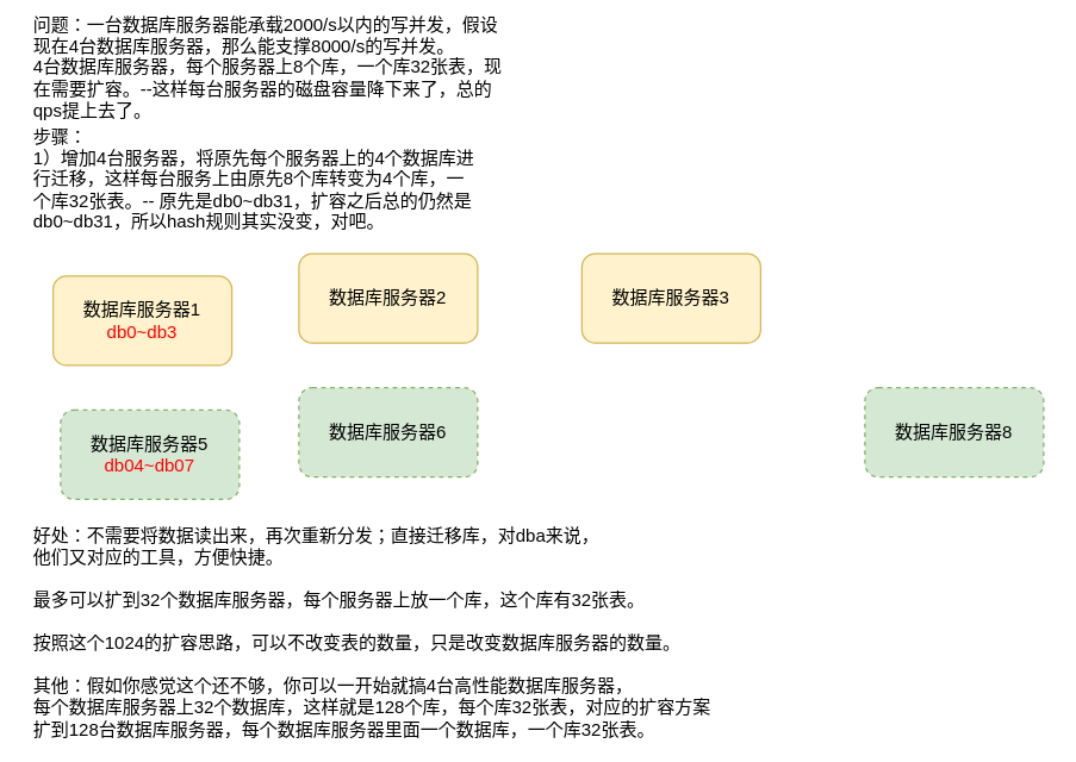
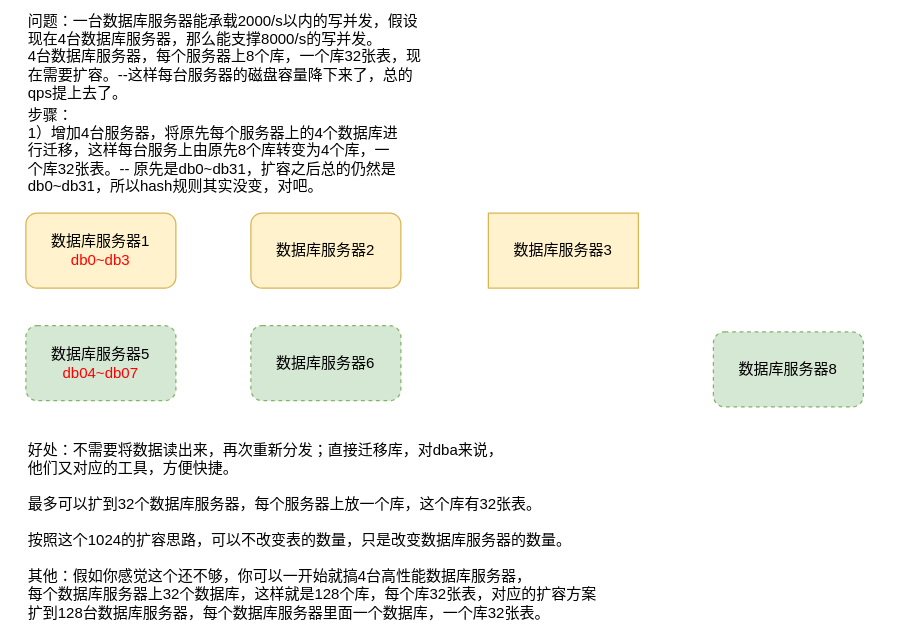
  <mxCell id="0" />
  <mxCell id="1" parent="0" />
  <mxCell id="2" value="问题：一台数据库服务器能承载2000/s以内的写并发，假设现在4台数据库服务器，那么能支撑8000/s的写并发。&lt;br&gt;4台数据库服务器，每个服务器上8个库，一个库32张表，现在需要扩容。--这样每台服务器的磁盘容量降下来了，总的qps提上去了。" style="text;html=1;strokeColor=none;fillColor=none;align=left;verticalAlign=middle;whiteSpace=wrap;rounded=0;" vertex="1" parent="1"><mxGeometry x="20" y="20" width="320" height="50" as="geometry" /></mxCell>
- <mxCell id="3" value="数据库服务器1&lt;br&gt;&lt;font color=&quot;#ff0000&quot;&gt;db0~db3&lt;/font&gt;" style="rounded=1;whiteSpace=wrap;html=1;fillColor=#fff2cc;strokeColor=#d6b656;" vertex="1" parent="1"><mxGeometry x="35" y="185" width="120" height="60" as="geometry" /></mxCell>
+ <mxCell id="3" value="数据库服务器1&lt;br&gt;&lt;font color=&quot;#ff0000&quot;&gt;db0~db3&lt;/font&gt;" style="rounded=1;whiteSpace=wrap;html=1;fillColor=#fff2cc;strokeColor=#d6b656;" vertex="1" parent="1"><mxGeometry x="20" y="170" width="120" height="60" as="geometry" /></mxCell>
  <mxCell id="4" value="&lt;span style=&quot;white-space: normal&quot;&gt;数据库服务器2&lt;/span&gt;" style="rounded=1;whiteSpace=wrap;html=1;fillColor=#fff2cc;strokeColor=#d6b656;" vertex="1" parent="1"><mxGeometry x="200" y="170" width="120" height="60" as="geometry" /></mxCell>
- <mxCell id="5" value="&lt;span style=&quot;white-space: normal&quot;&gt;数据库服务器3&lt;/span&gt;" style="rounded=1;whiteSpace=wrap;html=1;fillColor=#fff2cc;strokeColor=#d6b656;" vertex="1" parent="1"><mxGeometry x="390" y="170" width="120" height="60" as="geometry" /></mxCell>
- <mxCell id="6" value="&lt;span style=&quot;white-space: normal&quot;&gt;数据库服务器5&lt;/span&gt;&lt;br style=&quot;white-space: normal&quot;&gt;&lt;span style=&quot;white-space: normal&quot;&gt;&lt;font color=&quot;#ff0000&quot;&gt;db04~db07&lt;/font&gt;&lt;/span&gt;" style="rounded=1;whiteSpace=wrap;html=1;fillColor=#d5e8d4;strokeColor=#82b366;dashed=1;" vertex="1" parent="1"><mxGeometry x="40" y="275" width="120" height="60" as="geometry" /></mxCell>
+ <mxCell id="5" value="&lt;span style=&quot;white-space: normal&quot;&gt;数据库服务器3&lt;/span&gt;" style="whiteSpace=wrap;html=1;fillColor=#fff2cc;strokeColor=#d6b656;rounded=0;" vertex="1" parent="1"><mxGeometry x="390" y="170" width="120" height="60" as="geometry" /></mxCell>
+ <mxCell id="6" value="&lt;span style=&quot;white-space: normal&quot;&gt;数据库服务器5&lt;/span&gt;&lt;br style=&quot;white-space: normal&quot;&gt;&lt;span style=&quot;white-space: normal&quot;&gt;&lt;font color=&quot;#ff0000&quot;&gt;db04~db07&lt;/font&gt;&lt;/span&gt;" style="rounded=1;whiteSpace=wrap;html=1;fillColor=#d5e8d4;strokeColor=#82b366;dashed=1;" vertex="1" parent="1"><mxGeometry x="20" y="260" width="120" height="60" as="geometry" /></mxCell>
  <mxCell id="7" value="&lt;span style=&quot;white-space: normal&quot;&gt;数据库服务器6&lt;/span&gt;" style="rounded=1;whiteSpace=wrap;html=1;fillColor=#d5e8d4;strokeColor=#82b366;dashed=1;" vertex="1" parent="1"><mxGeometry x="200" y="260" width="120" height="60" as="geometry" /></mxCell>
- <mxCell id="8" value="&lt;span style=&quot;white-space: normal&quot;&gt;数据库服务器8&lt;/span&gt;" style="rounded=1;whiteSpace=wrap;html=1;fillColor=#d5e8d4;strokeColor=#82b366;dashed=1;" vertex="1" parent="1"><mxGeometry x="580" y="260" width="120" height="60" as="geometry" /></mxCell>
+ <mxCell id="8" value="&lt;span style=&quot;white-space: normal&quot;&gt;数据库服务器8&lt;/span&gt;" style="rounded=1;whiteSpace=wrap;html=1;fillColor=#d5e8d4;strokeColor=#82b366;dashed=1;" vertex="1" parent="1"><mxGeometry x="570" y="265" width="120" height="60" as="geometry" /></mxCell>
  <mxCell id="9" value="步骤：&lt;br&gt;1）增加4台服务器，将原先每个服务器上的4个数据库进行迁移，这样每台服务上由原先8个库转变为4个库，一个库32张表。-- 原先是db0~db31，扩容之后总的仍然是db0~db31，所以hash规则其实没变，对吧。" style="text;html=1;strokeColor=none;fillColor=none;align=left;verticalAlign=middle;whiteSpace=wrap;rounded=0;" vertex="1" parent="1"><mxGeometry x="20" y="100" width="300" height="40" as="geometry" /></mxCell>
  <mxCell id="10" value="好处：不需要将数据读出来，再次重新分发；直接迁移库，对dba来说，&lt;br&gt;他们又对应的工具，方便快捷。&lt;br&gt;&lt;br&gt;最多可以扩到32个数据库服务器，每个服务器上放一个库，这个库有32张表。&lt;br&gt;&lt;br&gt;按照这个1024的扩容思路，可以不改变表的数量，只是改变数据库服务器的数量。&lt;br&gt;&lt;br&gt;其他：假如你感觉这个还不够，你可以一开始就搞4台高性能数据库服务器，&lt;br&gt;每个数据库服务器上32个数据库，这样就是128个库，每个库32张表，对应的扩容方案&lt;br&gt;扩到128台数据库服务器，每个数据库服务器里面一个数据库，一个库32张表。" style="text;html=1;resizable=0;points=[];autosize=1;align=left;verticalAlign=top;spacingTop=-4;" vertex="1" parent="1"><mxGeometry x="20" y="350" width="470" height="140" as="geometry" /></mxCell>
